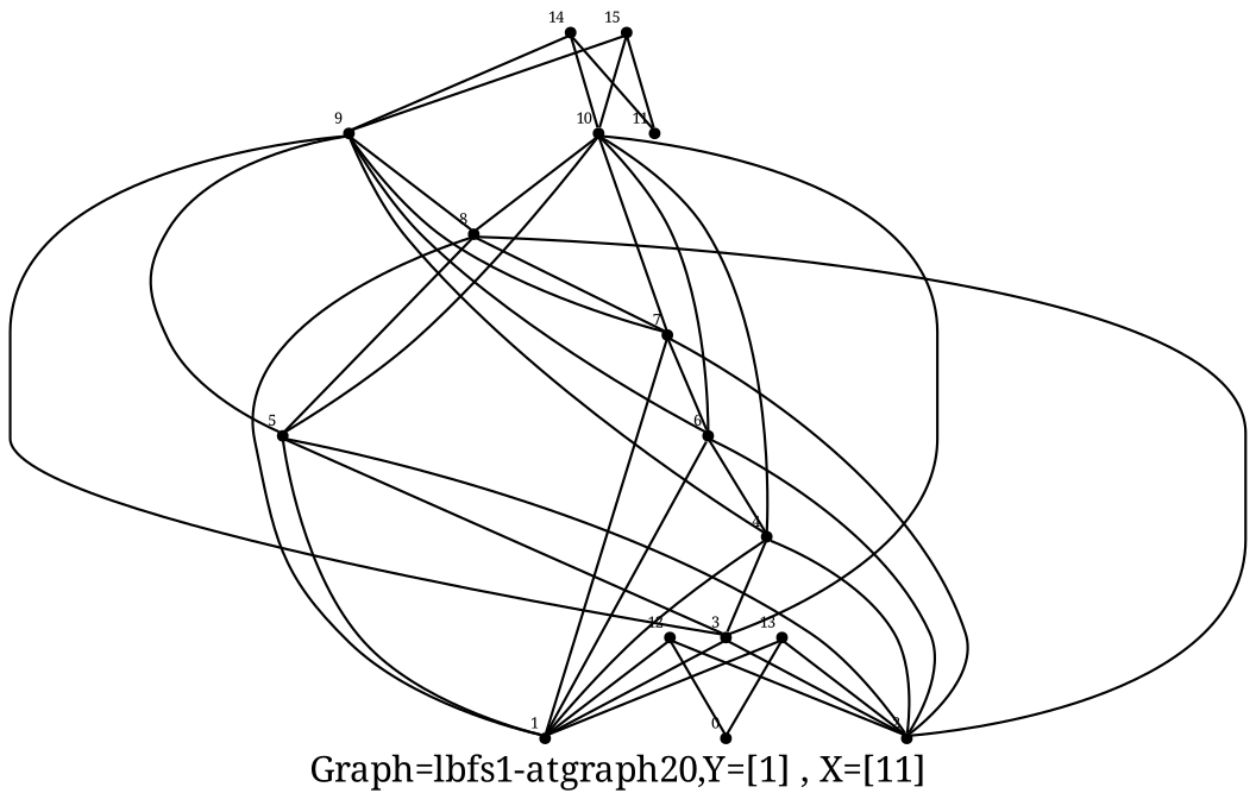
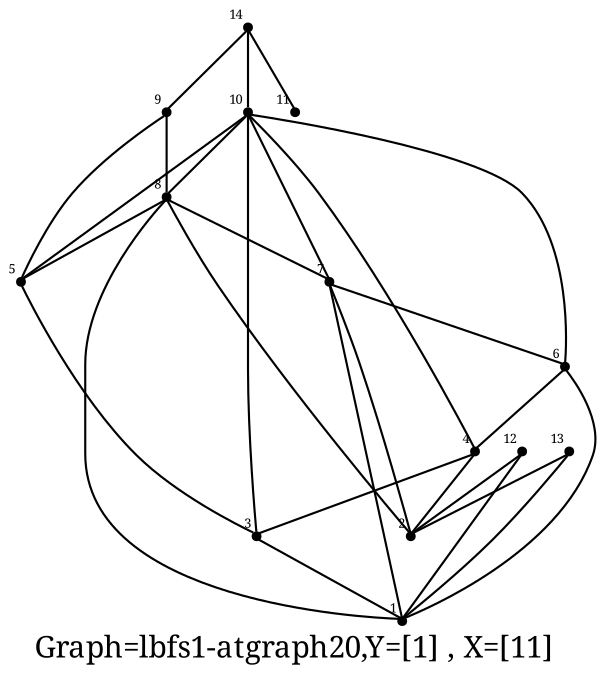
  graph {
    label="Graph=lbfs1-atgraph20,Y=[1] , X=[11]  "
    labelloc=bottom
    fontname="Noto Serif"
    node [fontsize=6 shape=point fontname="Noto Serif"]
    edge [fontname="Noto Serif"]
-   0 [xlabel=0]
    1 [xlabel=1]
    2 [xlabel=2]
    3 [xlabel=3]
    4 [xlabel=4]
    5 [xlabel=5]
    6 [xlabel=6]
    7 [xlabel=7]
    8 [xlabel=8]
    9 [xlabel=9]
    10 [xlabel=10]
    11 [xlabel=11]
    12 [xlabel=12]
    13 [xlabel=13]
    14 [xlabel=14]
-   15 [xlabel=15]
    3 -- 1
-   3 -- 2
-   4 -- 1
    4 -- 2
    4 -- 3
-   5 -- 1
-   5 -- 2
    5 -- 3
    6 -- 1
-   6 -- 2
    6 -- 4
    7 -- 1
    7 -- 2
    7 -- 6
    8 -- 1
    8 -- 2
    8 -- 5
    8 -- 7
-   9 -- 3
-   9 -- 4
    9 -- 5
-   9 -- 6
-   9 -- 7
    9 -- 8
    10 -- 3
    10 -- 4
    10 -- 5
    10 -- 6
    10 -- 7
    10 -- 8
-   12 -- 0
    12 -- 1
    12 -- 2
-   13 -- 0
    13 -- 1
    13 -- 2
    14 -- 9
    14 -- 10
    14 -- 11
-   15 -- 9
-   15 -- 10
-   15 -- 11
  }
